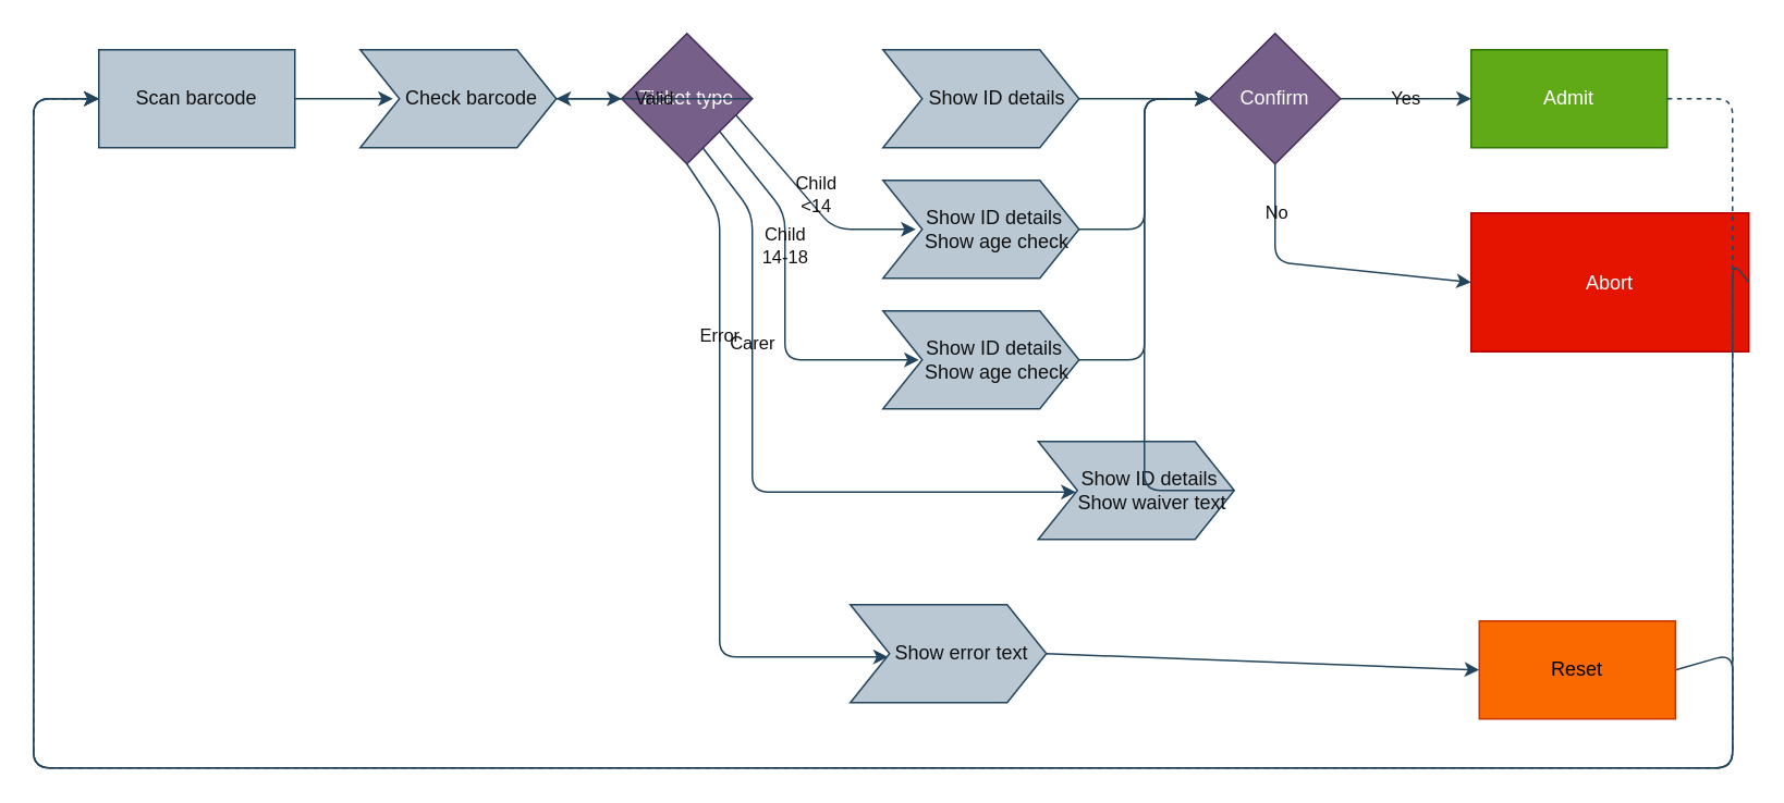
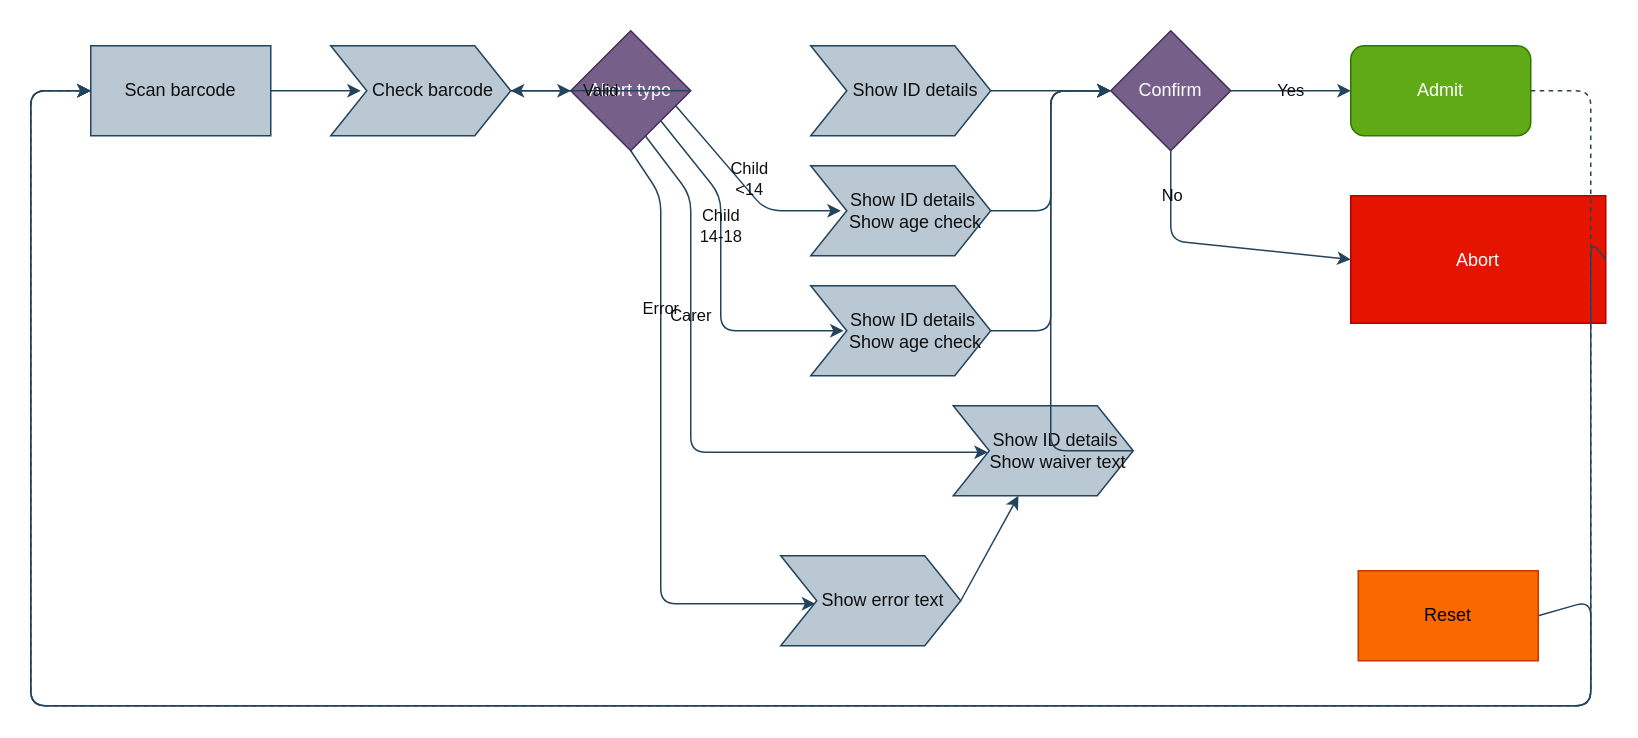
  <mxCell id="0" />
  <mxCell id="1" parent="0" />
  <mxCell id="2" value="Scan barcode" style="rounded=0;whiteSpace=wrap;html=1;fillColor=#bac8d3;strokeColor=#23445d;fontColor=#0F0F0F;labelBackgroundColor=none;" parent="1" vertex="1"><mxGeometry x="60" y="30" width="120" height="60" as="geometry" /></mxCell>
  <mxCell id="3" value="&amp;nbsp; &amp;nbsp; &amp;nbsp;Check barcode" style="shape=step;whiteSpace=wrap;html=1;backgroundOutline=1;fillColor=#bac8d3;strokeColor=#23445d;fontColor=#0F0F0F;labelBackgroundColor=none;" parent="1" vertex="1"><mxGeometry x="220" y="30" width="120" height="60" as="geometry" /></mxCell>
- <mxCell id="4" value="Ticket type" style="rhombus;whiteSpace=wrap;html=1;fillColor=#76608a;strokeColor=#432D57;fontColor=#ffffff;labelBackgroundColor=none;" parent="1" vertex="1"><mxGeometry x="380" y="20" width="80" height="80" as="geometry" /></mxCell>
+ <mxCell id="4" value="Abort type" style="rhombus;whiteSpace=wrap;html=1;fillColor=#76608a;strokeColor=#432D57;fontColor=#ffffff;labelBackgroundColor=none;" parent="1" vertex="1"><mxGeometry x="380" y="20" width="80" height="80" as="geometry" /></mxCell>
  <mxCell id="5" value="&amp;nbsp; &amp;nbsp; &amp;nbsp; Show ID details" style="shape=step;whiteSpace=wrap;html=1;backgroundOutline=1;fillColor=#bac8d3;strokeColor=#23445d;fontColor=#0F0F0F;labelBackgroundColor=none;" parent="1" vertex="1"><mxGeometry x="540" y="30" width="120" height="60" as="geometry" /></mxCell>
  <mxCell id="6" value="Confirm" style="rhombus;whiteSpace=wrap;html=1;fillColor=#76608a;strokeColor=#432D57;fontColor=#ffffff;labelBackgroundColor=none;" parent="1" vertex="1"><mxGeometry x="740" y="20" width="80" height="80" as="geometry" /></mxCell>
- <mxCell id="7" value="Admit" style="rounded=0;whiteSpace=wrap;html=1;fillColor=#60a917;strokeColor=#2D7600;fontColor=#ffffff;labelBackgroundColor=none;" parent="1" vertex="1"><mxGeometry x="900" y="30" width="120" height="60" as="geometry" /></mxCell>
+ <mxCell id="7" value="Admit" style="whiteSpace=wrap;html=1;fillColor=#60a917;strokeColor=#2D7600;fontColor=#ffffff;labelBackgroundColor=none;rounded=1;" parent="1" vertex="1"><mxGeometry x="900" y="30" width="120" height="60" as="geometry" /></mxCell>
  <mxCell id="8" value="Yes" style="endArrow=classic;html=1;exitX=1;exitY=0.5;exitDx=0;exitDy=0;entryX=0;entryY=0.5;entryDx=0;entryDy=0;fillColor=#bac8d3;strokeColor=#23445d;fontColor=#0F0F0F;labelBackgroundColor=none;" parent="1" source="6" target="7" edge="1"><mxGeometry width="50" height="50" relative="1" as="geometry"><mxPoint x="579" y="110" as="sourcePoint" /><mxPoint x="629" y="60" as="targetPoint" /></mxGeometry></mxCell>
  <mxCell id="9" value="Abort" style="rounded=0;whiteSpace=wrap;html=1;fillColor=#e51400;strokeColor=#B20000;fontColor=#ffffff;labelBackgroundColor=none;" parent="1" vertex="1"><mxGeometry x="900" y="130" width="170" height="85" as="geometry" /></mxCell>
  <mxCell id="10" value="No" style="endArrow=classic;html=1;entryX=0;entryY=0.5;entryDx=0;entryDy=0;exitX=0.5;exitY=1;exitDx=0;exitDy=0;fillColor=#bac8d3;strokeColor=#23445d;fontColor=#0F0F0F;labelBackgroundColor=none;" parent="1" source="6" target="9" edge="1"><mxGeometry x="-0.667" y="1" width="50" height="50" relative="1" as="geometry"><mxPoint x="449" y="150" as="sourcePoint" /><mxPoint x="589" y="120" as="targetPoint" /><Array as="points"><mxPoint x="780" y="160" /></Array><mxPoint as="offset" /></mxGeometry></mxCell>
  <mxCell id="11" value="" style="endArrow=classic;html=1;entryX=0;entryY=0.5;entryDx=0;entryDy=0;exitX=1;exitY=0.5;exitDx=0;exitDy=0;fillColor=#bac8d3;strokeColor=#23445d;fontColor=#0F0F0F;labelBackgroundColor=none;" parent="1" source="5" target="6" edge="1"><mxGeometry width="50" height="50" relative="1" as="geometry"><mxPoint x="369" y="200" as="sourcePoint" /><mxPoint x="419" y="150" as="targetPoint" /></mxGeometry></mxCell>
  <mxCell id="12" value="" style="endArrow=classic;html=1;exitX=1;exitY=0.5;exitDx=0;exitDy=0;fillColor=#bac8d3;strokeColor=#23445d;fontColor=#0F0F0F;labelBackgroundColor=none;" parent="1" source="2" edge="1"><mxGeometry width="50" height="50" relative="1" as="geometry"><mxPoint x="259" y="220" as="sourcePoint" /><mxPoint x="240" y="60" as="targetPoint" /></mxGeometry></mxCell>
  <mxCell id="13" value="" style="endArrow=classic;html=1;entryX=0;entryY=0.5;entryDx=0;entryDy=0;fillColor=#bac8d3;strokeColor=#23445d;fontColor=#0F0F0F;labelBackgroundColor=none;" parent="1" target="4" edge="1"><mxGeometry width="50" height="50" relative="1" as="geometry"><mxPoint x="340" y="60" as="sourcePoint" /><mxPoint x="319" y="180" as="targetPoint" /></mxGeometry></mxCell>
  <mxCell id="14" value="Child&lt;br&gt;&amp;lt;14" style="endArrow=classic;html=1;entryX=0.167;entryY=0.5;entryDx=0;entryDy=0;entryPerimeter=0;fillColor=#bac8d3;strokeColor=#23445d;fontColor=#0F0F0F;labelBackgroundColor=none;" parent="1" target="18" edge="1"><mxGeometry x="-0.026" y="6" width="50" height="50" relative="1" as="geometry"><mxPoint x="450" y="70" as="sourcePoint" /><mxPoint x="329" y="320" as="targetPoint" /><Array as="points"><mxPoint x="510" y="140" /></Array><mxPoint y="1" as="offset" /></mxGeometry></mxCell>
  <mxCell id="15" value="Child&lt;br&gt;14-18" style="endArrow=classic;html=1;entryX=0.183;entryY=0.5;entryDx=0;entryDy=0;entryPerimeter=0;exitX=1;exitY=1;exitDx=0;exitDy=0;fillColor=#bac8d3;strokeColor=#23445d;fontColor=#0F0F0F;labelBackgroundColor=none;" parent="1" source="4" target="19" edge="1"><mxGeometry x="-0.288" width="50" height="50" relative="1" as="geometry"><mxPoint x="440" y="170" as="sourcePoint" /><mxPoint x="359" y="330" as="targetPoint" /><Array as="points"><mxPoint x="480" y="130" /><mxPoint x="480" y="220" /></Array><mxPoint as="offset" /></mxGeometry></mxCell>
  <mxCell id="16" value="Carer" style="endArrow=classic;html=1;entryX=0.192;entryY=0.517;entryDx=0;entryDy=0;entryPerimeter=0;exitX=0.619;exitY=0.873;exitDx=0;exitDy=0;exitPerimeter=0;fillColor=#bac8d3;strokeColor=#23445d;fontColor=#0F0F0F;labelBackgroundColor=none;" parent="1" source="4" target="20" edge="1"><mxGeometry x="-0.381" width="50" height="50" relative="1" as="geometry"><mxPoint x="410" y="130" as="sourcePoint" /><mxPoint x="369" y="350" as="targetPoint" /><Array as="points"><mxPoint x="460" y="130" /><mxPoint x="460" y="301" /></Array><mxPoint as="offset" /></mxGeometry></mxCell>
  <mxCell id="17" value="Error" style="endArrow=classic;html=1;entryX=0.192;entryY=0.533;entryDx=0;entryDy=0;entryPerimeter=0;exitX=0.5;exitY=1;exitDx=0;exitDy=0;fillColor=#bac8d3;strokeColor=#23445d;fontColor=#0F0F0F;labelBackgroundColor=none;" parent="1" source="4" target="21" edge="1"><mxGeometry x="-0.462" width="50" height="50" relative="1" as="geometry"><mxPoint x="310" y="130" as="sourcePoint" /><mxPoint x="280" y="390" as="targetPoint" /><Array as="points"><mxPoint x="440" y="130" /><mxPoint x="440" y="402" /></Array><mxPoint as="offset" /></mxGeometry></mxCell>
  <mxCell id="18" value="&amp;nbsp; &amp;nbsp; &amp;nbsp;Show ID details&lt;br&gt;&amp;nbsp; &amp;nbsp; &amp;nbsp; Show age check" style="shape=step;whiteSpace=wrap;html=1;backgroundOutline=1;fillColor=#bac8d3;strokeColor=#23445d;fontColor=#0F0F0F;labelBackgroundColor=none;" parent="1" vertex="1"><mxGeometry x="540" y="110" width="120" height="60" as="geometry" /></mxCell>
  <mxCell id="19" value="&amp;nbsp; &amp;nbsp; &amp;nbsp;Show ID details&lt;br&gt;&amp;nbsp; &amp;nbsp; &amp;nbsp; Show age check" style="shape=step;whiteSpace=wrap;html=1;backgroundOutline=1;fillColor=#bac8d3;strokeColor=#23445d;fontColor=#0F0F0F;labelBackgroundColor=none;" parent="1" vertex="1"><mxGeometry x="540" y="190" width="120" height="60" as="geometry" /></mxCell>
  <mxCell id="20" value="&amp;nbsp; &amp;nbsp; &amp;nbsp;Show ID details&lt;br&gt;&amp;nbsp; &amp;nbsp; &amp;nbsp; Show waiver text" style="shape=step;whiteSpace=wrap;html=1;backgroundOutline=1;fillColor=#bac8d3;strokeColor=#23445d;fontColor=#0F0F0F;labelBackgroundColor=none;" parent="1" vertex="1"><mxGeometry x="635" y="270" width="120" height="60" as="geometry" /></mxCell>
  <mxCell id="21" value="&amp;nbsp; &amp;nbsp; &amp;nbsp;Show error text" style="shape=step;whiteSpace=wrap;html=1;backgroundOutline=1;fillColor=#bac8d3;strokeColor=#23445d;fontColor=#0F0F0F;labelBackgroundColor=none;" parent="1" vertex="1"><mxGeometry x="520" y="370" width="120" height="60" as="geometry" /></mxCell>
  <mxCell id="22" value="" style="endArrow=classic;html=1;exitX=1;exitY=0.5;exitDx=0;exitDy=0;entryX=0;entryY=0.5;entryDx=0;entryDy=0;fillColor=#bac8d3;strokeColor=#23445d;fontColor=#0F0F0F;labelBackgroundColor=none;" parent="1" source="19" edge="1" target="6"><mxGeometry width="50" height="50" relative="1" as="geometry"><mxPoint x="399" y="160" as="sourcePoint" /><mxPoint x="840" y="130" as="targetPoint" /><Array as="points"><mxPoint x="700" y="220" /><mxPoint x="700" y="60" /></Array></mxGeometry></mxCell>
  <mxCell id="23" value="" style="endArrow=classic;html=1;exitX=1;exitY=0.5;exitDx=0;exitDy=0;fillColor=#bac8d3;strokeColor=#23445d;fontColor=#0F0F0F;labelBackgroundColor=none;" parent="1" source="20" edge="1"><mxGeometry width="50" height="50" relative="1" as="geometry"><mxPoint x="410" y="360" as="sourcePoint" /><mxPoint x="740" y="60" as="targetPoint" /><Array as="points"><mxPoint x="700" y="300" /><mxPoint x="700" y="60" /></Array></mxGeometry></mxCell>
  <mxCell id="24" value="" style="endArrow=classic;html=1;exitX=1;exitY=0.5;exitDx=0;exitDy=0;entryX=0;entryY=0.5;entryDx=0;entryDy=0;fillColor=#bac8d3;strokeColor=#23445d;fontColor=#0F0F0F;labelBackgroundColor=none;" parent="1" source="29" edge="1" target="2"><mxGeometry width="50" height="50" relative="1" as="geometry"><mxPoint x="540" y="320" as="sourcePoint" /><mxPoint x="20" y="40" as="targetPoint" /><Array as="points"><mxPoint x="1060" y="400" /><mxPoint x="1060" y="470" /><mxPoint x="20" y="470" /><mxPoint x="20" y="60" /></Array></mxGeometry></mxCell>
  <mxCell id="25" value="Valid" style="endArrow=classic;html=1;exitX=1;exitY=0.5;exitDx=0;exitDy=0;fillColor=#bac8d3;strokeColor=#23445d;fontColor=#0F0F0F;labelBackgroundColor=none;" edge="1" parent="1" source="4" target="3"><mxGeometry width="50" height="50" relative="1" as="geometry"><mxPoint x="480" y="90" as="sourcePoint" /><mxPoint x="530" y="40" as="targetPoint" /></mxGeometry></mxCell>
  <mxCell id="26" value="" style="endArrow=classic;html=1;exitX=1;exitY=0.5;exitDx=0;exitDy=0;entryX=0;entryY=0.5;entryDx=0;entryDy=0;fillColor=#bac8d3;strokeColor=#23445d;fontColor=#0F0F0F;labelBackgroundColor=none;" edge="1" parent="1" source="18" target="6"><mxGeometry width="50" height="50" relative="1" as="geometry"><mxPoint x="670" y="230" as="sourcePoint" /><mxPoint x="750" y="70" as="targetPoint" /><Array as="points"><mxPoint x="700" y="140" /><mxPoint x="700" y="60" /></Array></mxGeometry></mxCell>
  <mxCell id="27" value="" style="endArrow=classic;html=1;exitX=1;exitY=0.5;exitDx=0;exitDy=0;entryX=0;entryY=0.5;entryDx=0;entryDy=0;fillColor=#bac8d3;strokeColor=#23445d;fontColor=#0F0F0F;labelBackgroundColor=none;dashed=1;" edge="1" parent="1" source="7" target="2"><mxGeometry width="50" height="50" relative="1" as="geometry"><mxPoint x="1040" y="100" as="sourcePoint" /><mxPoint x="60" y="270" as="targetPoint" /><Array as="points"><mxPoint x="1060" y="60" /><mxPoint x="1060" y="470" /><mxPoint x="20" y="470" /><mxPoint x="20" y="60" /></Array></mxGeometry></mxCell>
  <mxCell id="28" value="" style="endArrow=classic;html=1;exitX=1;exitY=0.5;exitDx=0;exitDy=0;entryX=0;entryY=0.5;entryDx=0;entryDy=0;fillColor=#bac8d3;strokeColor=#23445d;fontColor=#0F0F0F;labelBackgroundColor=none;" edge="1" parent="1" source="9" target="2"><mxGeometry width="50" height="50" relative="1" as="geometry"><mxPoint x="1030" y="70" as="sourcePoint" /><mxPoint x="40" y="40" as="targetPoint" /><Array as="points"><mxPoint x="1060" y="160" /><mxPoint x="1060" y="470" /><mxPoint x="20" y="470" /><mxPoint x="20" y="60" /></Array></mxGeometry></mxCell>
  <mxCell id="29" value="Reset" style="rounded=0;whiteSpace=wrap;html=1;fillColor=#fa6800;strokeColor=#C73500;fontColor=#000000;labelBackgroundColor=none;" vertex="1" parent="1"><mxGeometry x="905" y="380" width="120" height="60" as="geometry" /></mxCell>
- <mxCell id="30" value="" style="endArrow=classic;html=1;exitX=1;exitY=0.5;exitDx=0;exitDy=0;entryX=0;entryY=0.5;entryDx=0;entryDy=0;fillColor=#bac8d3;strokeColor=#23445d;fontColor=#0F0F0F;labelBackgroundColor=none;" edge="1" parent="1" source="21" target="29"><mxGeometry width="50" height="50" relative="1" as="geometry"><mxPoint x="670" y="470" as="sourcePoint" /><mxPoint x="720" y="420" as="targetPoint" /></mxGeometry></mxCell>
+ <mxCell id="30" value="" style="endArrow=classic;html=1;exitX=1;exitY=0.5;exitDx=0;exitDy=0;fillColor=#bac8d3;strokeColor=#23445d;fontColor=#0F0F0F;labelBackgroundColor=none;" edge="1" parent="1" source="21" target="20"><mxGeometry width="50" height="50" relative="1" as="geometry"><mxPoint x="670" y="470" as="sourcePoint" /><mxPoint x="720" y="420" as="targetPoint" /></mxGeometry></mxCell>
